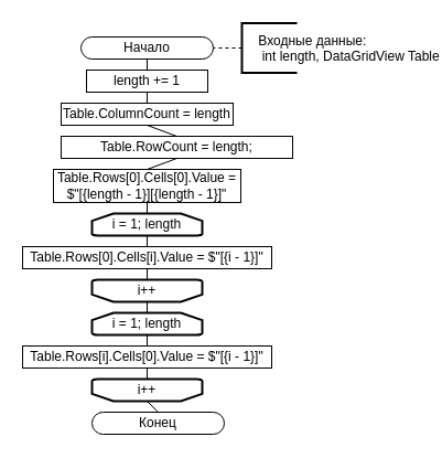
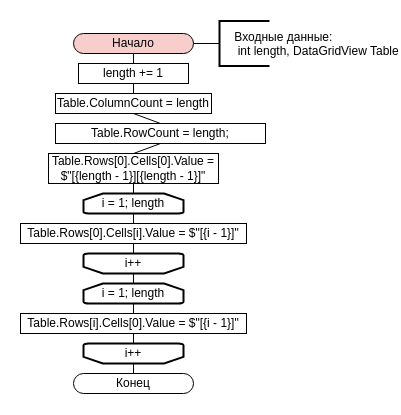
  <mxCell id="0" />
  <mxCell id="1" parent="0" />
- <mxCell id="2" value="Начало" style="rounded=1;whiteSpace=wrap;html=1;arcSize=50;" parent="1" vertex="1"><mxGeometry x="73" y="33" width="120" height="20" as="geometry" /></mxCell>
- <mxCell id="3" value="" style="endArrow=none;dashed=1;html=1;rounded=0;exitX=0;exitY=0.5;exitDx=0;exitDy=0;entryX=1;entryY=0.5;entryDx=0;entryDy=0;exitPerimeter=0;" parent="1" source="4" target="2" edge="1"><mxGeometry width="50" height="50" relative="1" as="geometry"><mxPoint x="219" y="148" as="sourcePoint" /><mxPoint x="199" y="148" as="targetPoint" /></mxGeometry></mxCell>
+ <mxCell id="2" value="Начало" style="rounded=1;whiteSpace=wrap;html=1;arcSize=50;fillColor=#f8cecc;" parent="1" vertex="1"><mxGeometry x="73" y="33" width="120" height="20" as="geometry" /></mxCell>
+ <mxCell id="3" value="" style="endArrow=none;dashed=0;html=1;rounded=0;exitX=0;exitY=0.5;exitDx=0;exitDy=0;entryX=1;entryY=0.5;entryDx=0;entryDy=0;exitPerimeter=0;" parent="1" source="4" target="2" edge="1"><mxGeometry width="50" height="50" relative="1" as="geometry"><mxPoint x="219" y="148" as="sourcePoint" /><mxPoint x="199" y="148" as="targetPoint" /></mxGeometry></mxCell>
  <mxCell id="4" value="    Входные данные:&#10;     int length, DataGridView Table" style="strokeWidth=2;shape=mxgraph.flowchart.annotation_1;align=left;pointerEvents=1;recursiveResize=1;autosize=0;verticalAlign=middle;horizontal=1;" parent="1" vertex="1"><mxGeometry x="219" y="20.5" width="50" height="45" as="geometry" /></mxCell>
  <mxCell id="5" value="" style="endArrow=none;html=1;rounded=0;entryX=0.5;entryY=0;entryDx=0;entryDy=0;exitX=0.5;exitY=1;exitDx=0;exitDy=0;" parent="1" source="2" target="6" edge="1"><mxGeometry width="50" height="50" relative="1" as="geometry"><mxPoint x="179" y="113" as="sourcePoint" /><mxPoint x="95" y="113" as="targetPoint" /></mxGeometry></mxCell>
  <mxCell id="6" value="length += 1" style="rounded=0;whiteSpace=wrap;html=1;" parent="1" vertex="1"><mxGeometry x="78" y="63" width="110" height="20" as="geometry" /></mxCell>
  <mxCell id="7" value="" style="endArrow=none;html=1;rounded=0;entryX=0.5;entryY=0;entryDx=0;entryDy=0;exitX=0.5;exitY=1;exitDx=0;exitDy=0;" parent="1" source="6" target="8" edge="1"><mxGeometry width="50" height="50" relative="1" as="geometry"><mxPoint x="179" y="113" as="sourcePoint" /><mxPoint x="95" y="113" as="targetPoint" /></mxGeometry></mxCell>
  <mxCell id="8" value="&lt;div&gt;Table.ColumnCount = length&lt;/div&gt;" style="rounded=0;whiteSpace=wrap;html=1;" parent="1" vertex="1"><mxGeometry x="55" y="93" width="156" height="20" as="geometry" /></mxCell>
  <mxCell id="9" value="" style="endArrow=none;html=1;rounded=0;entryX=0.5;entryY=0;entryDx=0;entryDy=0;exitX=0.5;exitY=1;exitDx=0;exitDy=0;" parent="1" source="8" target="10" edge="1"><mxGeometry width="50" height="50" relative="1" as="geometry"><mxPoint x="229" y="173" as="sourcePoint" /><mxPoint x="145" y="173" as="targetPoint" /></mxGeometry></mxCell>
  <mxCell id="10" value="&lt;div&gt;&lt;span style=&quot;background-color: initial;&quot;&gt;Table.RowCount = length;&lt;/span&gt;&lt;br&gt;&lt;/div&gt;" style="rounded=0;whiteSpace=wrap;html=1;" parent="1" vertex="1"><mxGeometry x="55" y="123" width="210" height="20" as="geometry" /></mxCell>
  <mxCell id="11" value="" style="endArrow=none;html=1;rounded=0;entryX=0.5;entryY=1;entryDx=0;entryDy=0;exitX=0.5;exitY=0;exitDx=0;exitDy=0;" parent="1" source="12" target="10" edge="1"><mxGeometry width="50" height="50" relative="1" as="geometry"><mxPoint x="229" y="253" as="sourcePoint" /><mxPoint x="225" y="243" as="targetPoint" /></mxGeometry></mxCell>
  <mxCell id="12" value="Table.Rows[0].Cells[0].Value = $&quot;[{length - 1}][{length - 1}]&quot;" style="rounded=0;whiteSpace=wrap;html=1;" parent="1" vertex="1"><mxGeometry x="48" y="153" width="170" height="30" as="geometry" /></mxCell>
  <mxCell id="13" value="" style="endArrow=none;html=1;rounded=0;exitX=0.5;exitY=0;exitDx=0;exitDy=0;exitPerimeter=0;entryX=0.5;entryY=1;entryDx=0;entryDy=0;" parent="1" source="14" target="12" edge="1"><mxGeometry width="50" height="50" relative="1" as="geometry"><mxPoint x="188" y="373" as="sourcePoint" /><mxPoint x="179" y="213" as="targetPoint" /></mxGeometry></mxCell>
  <mxCell id="14" value="i = 1; length" style="strokeWidth=2;html=1;shape=mxgraph.flowchart.loop_limit;whiteSpace=wrap;" parent="1" vertex="1"><mxGeometry x="83" y="193" width="100" height="20" as="geometry" /></mxCell>
  <mxCell id="15" value="i++" style="strokeWidth=2;html=1;shape=mxgraph.flowchart.loop_limit;whiteSpace=wrap;direction=west;" parent="1" vertex="1"><mxGeometry x="83" y="253" width="100" height="20" as="geometry" /></mxCell>
  <mxCell id="16" value="Table.Rows[0].Cells[i].Value = $&quot;[{i - 1}]&quot;" style="rounded=0;whiteSpace=wrap;html=1;" parent="1" vertex="1"><mxGeometry x="20" y="223" width="226" height="20" as="geometry" /></mxCell>
  <mxCell id="17" value="" style="endArrow=none;html=1;rounded=0;entryX=0.5;entryY=1;entryDx=0;entryDy=0;entryPerimeter=0;exitX=0.5;exitY=0;exitDx=0;exitDy=0;" parent="1" source="16" target="14" edge="1"><mxGeometry width="50" height="50" relative="1" as="geometry"><mxPoint x="208" y="503" as="sourcePoint" /><mxPoint x="258" y="453" as="targetPoint" /></mxGeometry></mxCell>
  <mxCell id="18" value="" style="endArrow=none;html=1;rounded=0;entryX=0.5;entryY=1;entryDx=0;entryDy=0;exitX=0.5;exitY=1;exitDx=0;exitDy=0;exitPerimeter=0;" parent="1" source="15" target="16" edge="1"><mxGeometry width="50" height="50" relative="1" as="geometry"><mxPoint x="208" y="503" as="sourcePoint" /><mxPoint x="258" y="453" as="targetPoint" /></mxGeometry></mxCell>
  <mxCell id="19" value="" style="endArrow=none;html=1;rounded=0;exitX=0.5;exitY=0;exitDx=0;exitDy=0;exitPerimeter=0;entryX=0.5;entryY=0;entryDx=0;entryDy=0;entryPerimeter=0;" parent="1" source="20" target="15" edge="1"><mxGeometry width="50" height="50" relative="1" as="geometry"><mxPoint x="178" y="493" as="sourcePoint" /><mxPoint x="169" y="333" as="targetPoint" /></mxGeometry></mxCell>
  <mxCell id="20" value="i = 1; length" style="strokeWidth=2;html=1;shape=mxgraph.flowchart.loop_limit;whiteSpace=wrap;" parent="1" vertex="1"><mxGeometry x="83" y="283" width="100" height="20" as="geometry" /></mxCell>
  <mxCell id="21" value="i++" style="strokeWidth=2;html=1;shape=mxgraph.flowchart.loop_limit;whiteSpace=wrap;direction=west;" parent="1" vertex="1"><mxGeometry x="83" y="343" width="100" height="20" as="geometry" /></mxCell>
  <mxCell id="22" value="Table.Rows[i].Cells[0].Value = $&quot;[{i - 1}]&quot;" style="rounded=0;whiteSpace=wrap;html=1;" parent="1" vertex="1"><mxGeometry x="20" y="313" width="226" height="20" as="geometry" /></mxCell>
  <mxCell id="23" value="" style="endArrow=none;html=1;rounded=0;entryX=0.5;entryY=1;entryDx=0;entryDy=0;entryPerimeter=0;exitX=0.5;exitY=0;exitDx=0;exitDy=0;" parent="1" source="22" target="20" edge="1"><mxGeometry width="50" height="50" relative="1" as="geometry"><mxPoint x="159" y="543" as="sourcePoint" /><mxPoint x="209" y="493" as="targetPoint" /></mxGeometry></mxCell>
  <mxCell id="24" value="" style="endArrow=none;html=1;rounded=0;entryX=0.5;entryY=1;entryDx=0;entryDy=0;exitX=0.5;exitY=1;exitDx=0;exitDy=0;exitPerimeter=0;" parent="1" source="21" target="22" edge="1"><mxGeometry width="50" height="50" relative="1" as="geometry"><mxPoint x="159" y="543" as="sourcePoint" /><mxPoint x="209" y="493" as="targetPoint" /></mxGeometry></mxCell>
- <mxCell id="25" value="Конец" style="rounded=1;whiteSpace=wrap;html=1;arcSize=50;" parent="1" vertex="1"><mxGeometry x="83" y="373" width="120" height="20" as="geometry" /></mxCell>
+ <mxCell id="25" value="Конец" style="rounded=1;whiteSpace=wrap;html=1;arcSize=50;" parent="1" vertex="1"><mxGeometry x="73" y="373" width="120" height="20" as="geometry" /></mxCell>
  <mxCell id="26" value="" style="endArrow=none;html=1;rounded=0;entryX=0.5;entryY=0;entryDx=0;entryDy=0;exitX=0.5;exitY=0;exitDx=0;exitDy=0;exitPerimeter=0;" parent="1" source="21" target="25" edge="1"><mxGeometry width="50" height="50" relative="1" as="geometry"><mxPoint x="253" y="413" as="sourcePoint" /><mxPoint x="283" y="453" as="targetPoint" /></mxGeometry></mxCell>
